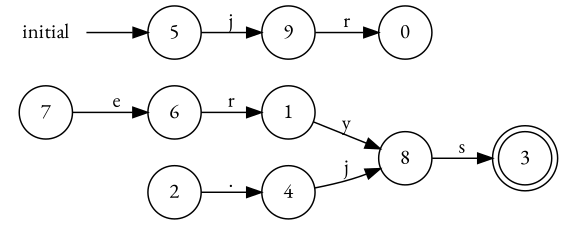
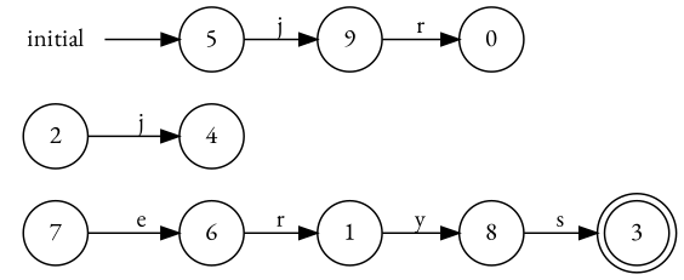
  digraph {
    fontname="EB Garamond"
    rankdir=LR
    node [fontname="EB Garamond" shape=circle]
    edge [fontname="EB Garamond"]
    7
    6
    1
    8
    2
    4
    3 [shape=doublecircle]
    5
    9
    0
    initial [shape=plaintext]
    7 -> 6 [label=e]
    6 -> 1 [label=r]
    1 -> 8 [label=y]
    8 -> 3 [label=s]
-   2 -> 4 [label="."]
-   4 -> 8 [label=j]
+   2 -> 4 [label=j]
    5 -> 9 [label=j]
    9 -> 0 [label=r]
    initial -> 5
  }
